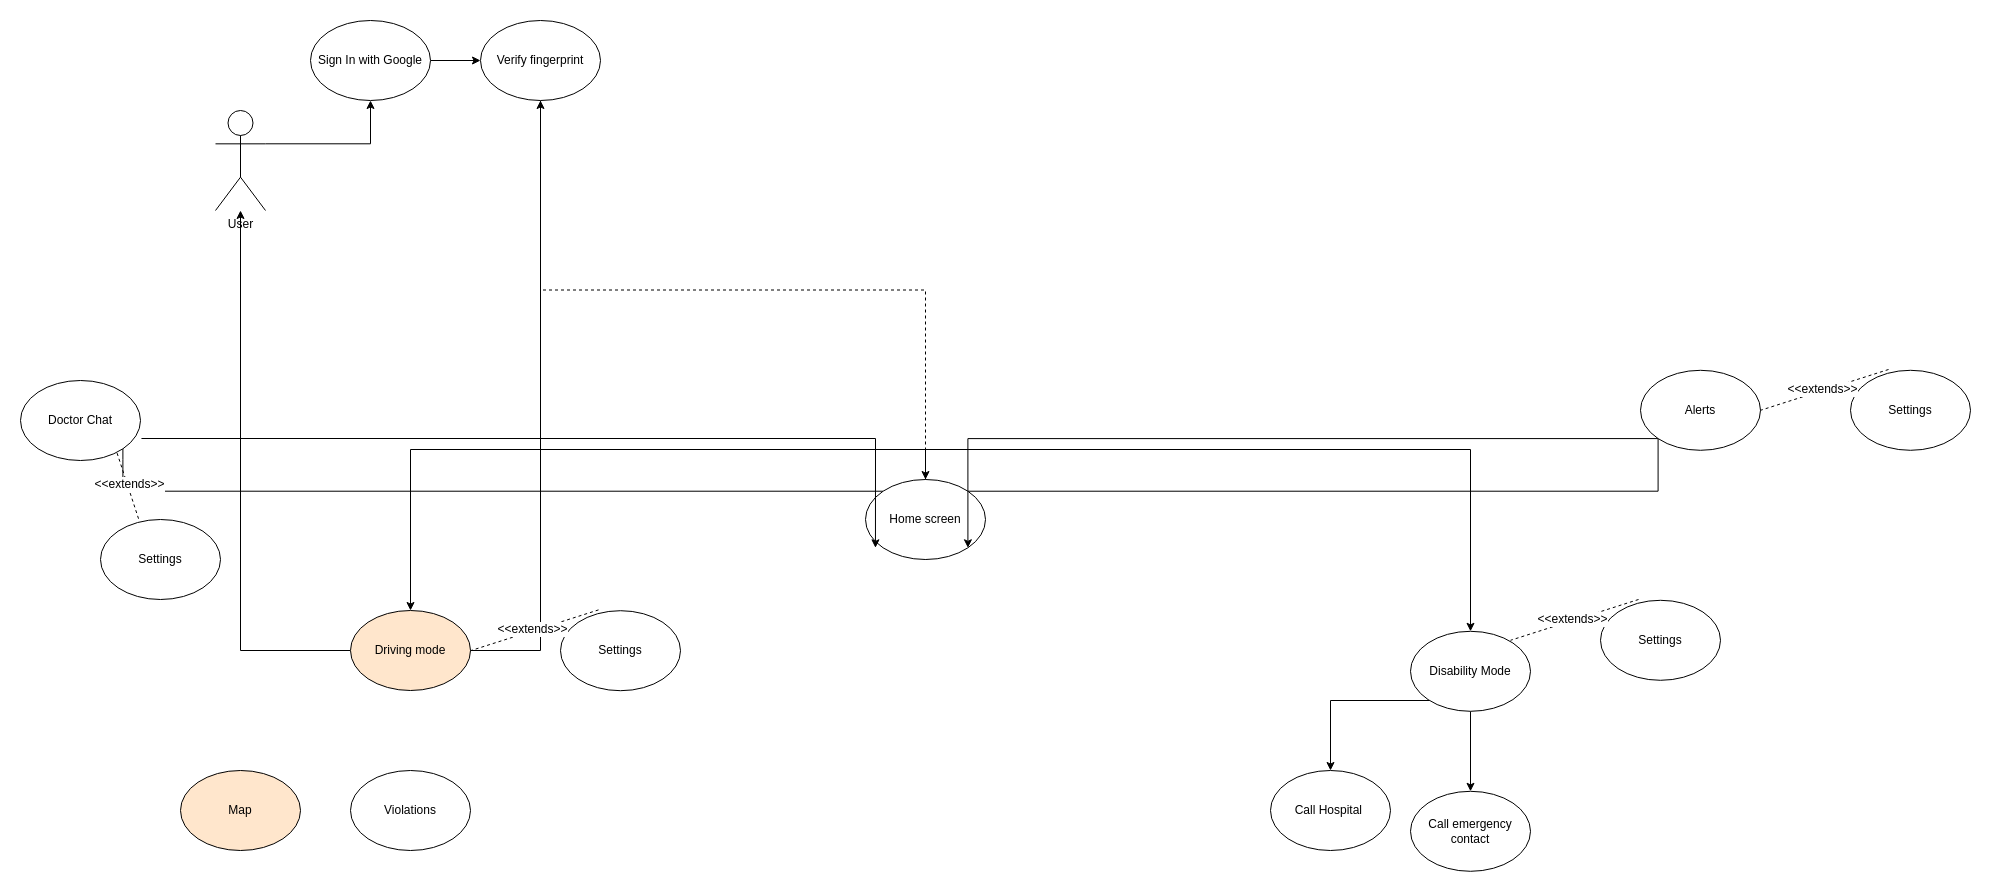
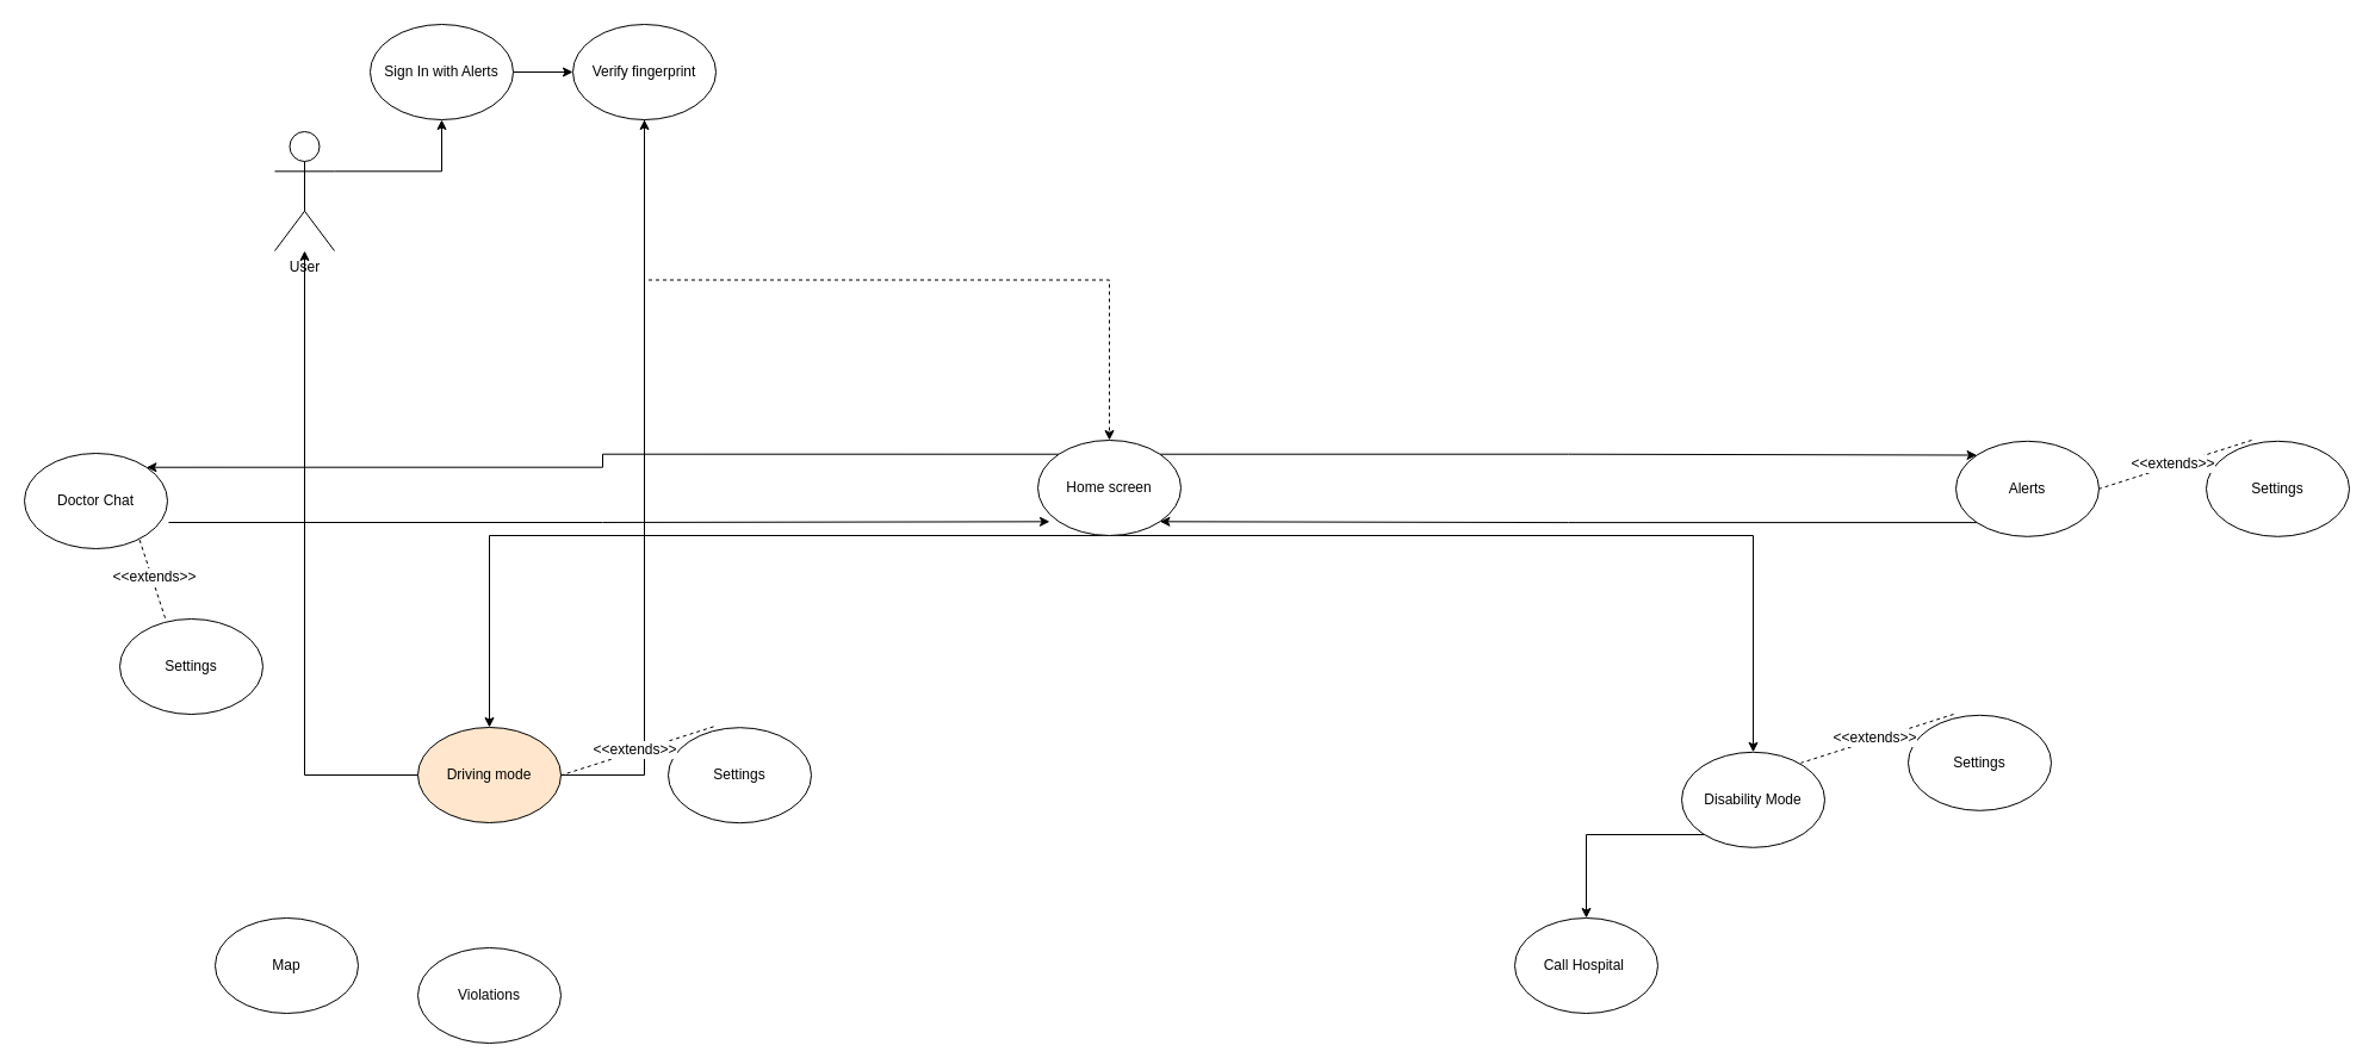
  <mxCell id="0" />
  <mxCell id="1" parent="0" />
  <mxCell id="2" style="edgeStyle=orthogonalEdgeStyle;rounded=0;orthogonalLoop=1;jettySize=auto;html=1;exitX=1;exitY=0.333;exitDx=0;exitDy=0;exitPerimeter=0;entryX=0.5;entryY=1;entryDx=0;entryDy=0;" parent="1" source="3" target="22" edge="1"><mxGeometry relative="1" as="geometry" /></mxCell>
- <mxCell id="3" value="User" style="shape=umlActor;verticalLabelPosition=bottom;labelBackgroundColor=#ffffff;verticalAlign=top;html=1;" parent="1" vertex="1"><mxGeometry x="215" y="110" width="50" height="100" as="geometry" /></mxCell>
+ <mxCell id="3" value="User" style="shape=umlActor;verticalLabelPosition=bottom;labelBackgroundColor=#ffffff;verticalAlign=top;html=1;" parent="1" vertex="1"><mxGeometry x="230" y="110" width="50" height="100" as="geometry" /></mxCell>
  <mxCell id="4" value="" style="edgeStyle=orthogonalEdgeStyle;rounded=0;orthogonalLoop=1;jettySize=auto;html=1;exitX=0.5;exitY=1;exitDx=0;exitDy=0;entryX=0.5;entryY=0;entryDx=0;entryDy=0;" parent="1" source="8" target="11" edge="1"><mxGeometry relative="1" as="geometry"><Array as="points"><mxPoint x="1470" y="449" /></Array></mxGeometry></mxCell>
  <mxCell id="5" style="edgeStyle=orthogonalEdgeStyle;rounded=0;orthogonalLoop=1;jettySize=auto;html=1;exitX=0.5;exitY=1;exitDx=0;exitDy=0;entryX=0.5;entryY=0;entryDx=0;entryDy=0;" parent="1" source="8" target="27" edge="1"><mxGeometry relative="1" as="geometry"><Array as="points"><mxPoint x="410" y="449" /></Array></mxGeometry></mxCell>
  <mxCell id="6" style="edgeStyle=orthogonalEdgeStyle;rounded=0;orthogonalLoop=1;jettySize=auto;html=1;exitX=1;exitY=0;exitDx=0;exitDy=0;entryX=0;entryY=0;entryDx=0;entryDy=0;" parent="1" source="8" target="15" edge="1"><mxGeometry relative="1" as="geometry" /></mxCell>
  <mxCell id="7" style="edgeStyle=orthogonalEdgeStyle;rounded=0;orthogonalLoop=1;jettySize=auto;html=1;exitX=0;exitY=0;exitDx=0;exitDy=0;entryX=1;entryY=0;entryDx=0;entryDy=0;" parent="1" source="8" target="20" edge="1"><mxGeometry relative="1" as="geometry" /></mxCell>
- <mxCell id="8" value="Home screen" style="ellipse;whiteSpace=wrap;html=1;" parent="1" vertex="1"><mxGeometry x="865" y="479" width="120" height="80" as="geometry" /></mxCell>
- <mxCell id="9" value="" style="edgeStyle=orthogonalEdgeStyle;rounded=0;orthogonalLoop=1;jettySize=auto;html=1;" parent="1" source="11" target="13" edge="1"><mxGeometry relative="1" as="geometry" /></mxCell>
+ <mxCell id="8" value="Home screen" style="ellipse;whiteSpace=wrap;html=1;" parent="1" vertex="1"><mxGeometry x="870" y="369" width="120" height="80" as="geometry" /></mxCell>
  <mxCell id="10" value="" style="edgeStyle=orthogonalEdgeStyle;rounded=0;orthogonalLoop=1;jettySize=auto;html=1;" parent="1" source="11" target="12" edge="1"><mxGeometry relative="1" as="geometry"><Array as="points"><mxPoint x="1330" y="700" /></Array></mxGeometry></mxCell>
  <mxCell id="11" value="Disability Mode" style="ellipse;whiteSpace=wrap;html=1;" parent="1" vertex="1"><mxGeometry x="1410" y="630.8" width="120" height="80" as="geometry" /></mxCell>
  <mxCell id="12" value="Call Hospital&amp;nbsp;" style="ellipse;whiteSpace=wrap;html=1;" parent="1" vertex="1"><mxGeometry x="1270" y="770" width="120" height="80" as="geometry" /></mxCell>
- <mxCell id="13" value="Call emergency contact" style="ellipse;whiteSpace=wrap;html=1;" parent="1" vertex="1"><mxGeometry x="1410" y="790.8" width="120" height="80" as="geometry" /></mxCell>
  <mxCell id="14" style="edgeStyle=orthogonalEdgeStyle;rounded=0;orthogonalLoop=1;jettySize=auto;html=1;exitX=0;exitY=1;exitDx=0;exitDy=0;entryX=1;entryY=1;entryDx=0;entryDy=0;" parent="1" source="15" target="8" edge="1"><mxGeometry relative="1" as="geometry" /></mxCell>
  <mxCell id="15" value="Alerts" style="ellipse;whiteSpace=wrap;html=1;" parent="1" vertex="1"><mxGeometry x="1640" y="369.8" width="120" height="80" as="geometry" /></mxCell>
  <mxCell id="16" value="Settings" style="ellipse;whiteSpace=wrap;html=1;" parent="1" vertex="1"><mxGeometry x="1850" y="369.8" width="120" height="80" as="geometry" /></mxCell>
  <mxCell id="17" style="edgeStyle=orthogonalEdgeStyle;rounded=0;orthogonalLoop=1;jettySize=auto;html=1;exitX=0.5;exitY=1;exitDx=0;exitDy=0;entryX=0.5;entryY=0;entryDx=0;entryDy=0;dashed=1;" parent="1" source="18" target="8" edge="1"><mxGeometry relative="1" as="geometry"><mxPoint x="540" y="300" as="targetPoint" /></mxGeometry></mxCell>
  <mxCell id="18" value="Verify fingerprint" style="ellipse;whiteSpace=wrap;html=1;" parent="1" vertex="1"><mxGeometry x="480" y="20" width="120" height="80" as="geometry" /></mxCell>
  <mxCell id="19" style="edgeStyle=orthogonalEdgeStyle;rounded=0;orthogonalLoop=1;jettySize=auto;html=1;exitX=1.008;exitY=0.725;exitDx=0;exitDy=0;entryX=0.083;entryY=0.854;entryDx=0;entryDy=0;entryPerimeter=0;exitPerimeter=0;" parent="1" source="20" target="8" edge="1"><mxGeometry relative="1" as="geometry"><mxPoint x="752.426" y="437.284" as="sourcePoint" /></mxGeometry></mxCell>
  <mxCell id="20" value="Doctor Chat" style="ellipse;whiteSpace=wrap;html=1;" parent="1" vertex="1"><mxGeometry x="20" y="380" width="120" height="80" as="geometry" /></mxCell>
  <mxCell id="21" style="edgeStyle=orthogonalEdgeStyle;rounded=0;orthogonalLoop=1;jettySize=auto;html=1;exitX=1;exitY=0.5;exitDx=0;exitDy=0;entryX=0;entryY=0.5;entryDx=0;entryDy=0;" parent="1" source="22" target="18" edge="1"><mxGeometry relative="1" as="geometry" /></mxCell>
- <mxCell id="22" value="Sign In with Google" style="ellipse;whiteSpace=wrap;html=1;" parent="1" vertex="1"><mxGeometry x="310" y="20" width="120" height="80" as="geometry" /></mxCell>
+ <mxCell id="22" value="Sign In with Alerts" style="ellipse;whiteSpace=wrap;html=1;" parent="1" vertex="1"><mxGeometry x="310" y="20" width="120" height="80" as="geometry" /></mxCell>
  <mxCell id="23" value="" style="endArrow=none;dashed=1;html=1;entryX=1;entryY=0.5;entryDx=0;entryDy=0;exitX=0.317;exitY=-0.01;exitDx=0;exitDy=0;exitPerimeter=0;" parent="1" source="16" target="15" edge="1"><mxGeometry width="50" height="50" relative="1" as="geometry"><mxPoint x="1810" y="449.8" as="sourcePoint" /><mxPoint x="1730" y="499.8" as="targetPoint" /></mxGeometry></mxCell>
  <mxCell id="24" value="&amp;lt;&amp;lt;extends&amp;gt;&amp;gt;" style="text;html=1;align=center;verticalAlign=middle;resizable=0;points=[];labelBackgroundColor=#ffffff;" parent="23" vertex="1" connectable="0"><mxGeometry x="0.027" y="-2" relative="1" as="geometry"><mxPoint as="offset" /></mxGeometry></mxCell>
  <mxCell id="25" value="" style="edgeStyle=orthogonalEdgeStyle;rounded=0;orthogonalLoop=1;jettySize=auto;html=1;" parent="1" source="27" target="18" edge="1"><mxGeometry relative="1" as="geometry" /></mxCell>
  <mxCell id="26" value="" style="edgeStyle=orthogonalEdgeStyle;rounded=0;orthogonalLoop=1;jettySize=auto;html=1;" parent="1" source="27" target="3" edge="1"><mxGeometry relative="1" as="geometry" /></mxCell>
  <mxCell id="27" value="Driving mode" style="ellipse;whiteSpace=wrap;html=1;fillColor=#ffe6cc;" parent="1" vertex="1"><mxGeometry x="350" y="610" width="120" height="80" as="geometry" /></mxCell>
- <mxCell id="28" value="Map" style="ellipse;whiteSpace=wrap;html=1;fillColor=#ffe6cc;" parent="1" vertex="1"><mxGeometry x="180" y="770" width="120" height="80" as="geometry" /></mxCell>
- <mxCell id="29" value="Violations" style="ellipse;whiteSpace=wrap;html=1;" parent="1" vertex="1"><mxGeometry x="350" y="770" width="120" height="80" as="geometry" /></mxCell>
+ <mxCell id="28" value="Map" style="ellipse;whiteSpace=wrap;html=1;" parent="1" vertex="1"><mxGeometry x="180" y="770" width="120" height="80" as="geometry" /></mxCell>
+ <mxCell id="29" value="Violations" style="ellipse;whiteSpace=wrap;html=1;" parent="1" vertex="1"><mxGeometry x="350" y="795" width="120" height="80" as="geometry" /></mxCell>
  <mxCell id="30" value="Settings" style="ellipse;whiteSpace=wrap;html=1;" parent="1" vertex="1"><mxGeometry x="100" y="519" width="120" height="80" as="geometry" /></mxCell>
  <mxCell id="31" value="" style="endArrow=none;dashed=1;html=1;entryX=1;entryY=0.5;entryDx=0;entryDy=0;exitX=0.317;exitY=-0.01;exitDx=0;exitDy=0;exitPerimeter=0;" parent="1" source="30" edge="1"><mxGeometry width="50" height="50" relative="1" as="geometry"><mxPoint x="166" y="490.8" as="sourcePoint" /><mxPoint x="116" y="450.8" as="targetPoint" /></mxGeometry></mxCell>
  <mxCell id="32" value="&amp;lt;&amp;lt;extends&amp;gt;&amp;gt;" style="text;html=1;align=center;verticalAlign=middle;resizable=0;points=[];labelBackgroundColor=#ffffff;" parent="31" vertex="1" connectable="0"><mxGeometry x="0.027" y="-2" relative="1" as="geometry"><mxPoint as="offset" /></mxGeometry></mxCell>
  <mxCell id="33" value="Settings" style="ellipse;whiteSpace=wrap;html=1;" parent="1" vertex="1"><mxGeometry x="1600" y="599.8" width="120" height="80" as="geometry" /></mxCell>
  <mxCell id="34" value="" style="endArrow=none;dashed=1;html=1;entryX=1;entryY=0.5;entryDx=0;entryDy=0;exitX=0.317;exitY=-0.01;exitDx=0;exitDy=0;exitPerimeter=0;" parent="1" source="33" edge="1"><mxGeometry width="50" height="50" relative="1" as="geometry"><mxPoint x="1560" y="679.8" as="sourcePoint" /><mxPoint x="1510" y="639.8" as="targetPoint" /></mxGeometry></mxCell>
  <mxCell id="35" value="&amp;lt;&amp;lt;extends&amp;gt;&amp;gt;" style="text;html=1;align=center;verticalAlign=middle;resizable=0;points=[];labelBackgroundColor=#ffffff;" parent="34" vertex="1" connectable="0"><mxGeometry x="0.027" y="-2" relative="1" as="geometry"><mxPoint as="offset" /></mxGeometry></mxCell>
  <mxCell id="36" value="Settings" style="ellipse;whiteSpace=wrap;html=1;" parent="1" vertex="1"><mxGeometry x="560" y="610.2" width="120" height="80" as="geometry" /></mxCell>
  <mxCell id="37" value="" style="endArrow=none;dashed=1;html=1;entryX=1;entryY=0.5;entryDx=0;entryDy=0;exitX=0.317;exitY=-0.01;exitDx=0;exitDy=0;exitPerimeter=0;" parent="1" source="36" edge="1"><mxGeometry width="50" height="50" relative="1" as="geometry"><mxPoint x="520" y="690.2" as="sourcePoint" /><mxPoint x="470" y="650.2" as="targetPoint" /></mxGeometry></mxCell>
  <mxCell id="38" value="&amp;lt;&amp;lt;extends&amp;gt;&amp;gt;" style="text;html=1;align=center;verticalAlign=middle;resizable=0;points=[];labelBackgroundColor=#ffffff;" parent="37" vertex="1" connectable="0"><mxGeometry x="0.027" y="-2" relative="1" as="geometry"><mxPoint as="offset" /></mxGeometry></mxCell>
